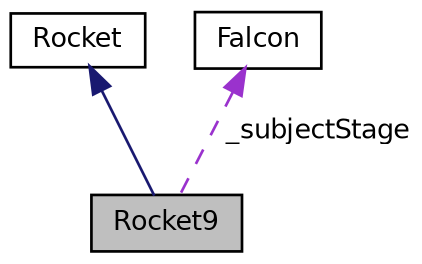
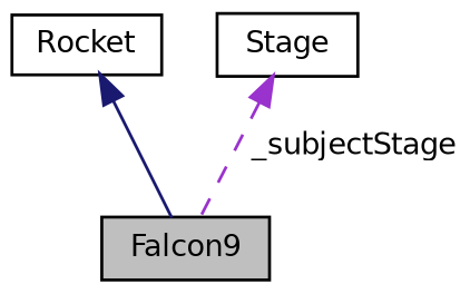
  digraph {
    node [color=black fillcolor=white fontname=Helvetica fontsize=10 shape=record style=filled]
    edge [dir=back fontname=Helvetica fontsize=10 labelfontname=Helvetica labelfontsize=10]
-   n1 [fillcolor=grey75 fontcolor=black height=0.2 label=Rocket9 width=0.4]
+   n1 [fillcolor=grey75 fontcolor=black height=0.2 label=Falcon9 width=0.4]
    n2 [height=0.2 label=Rocket width=0.4]
-   n3 [height=0.2 label=Falcon width=0.4]
+   n3 [height=0.2 label=Stage width=0.4]
    n2 -> n1 [color=midnightblue style=solid]
    n3 -> n1 [color=darkorchid3 label=" _subjectStage" style=dashed]
  }
